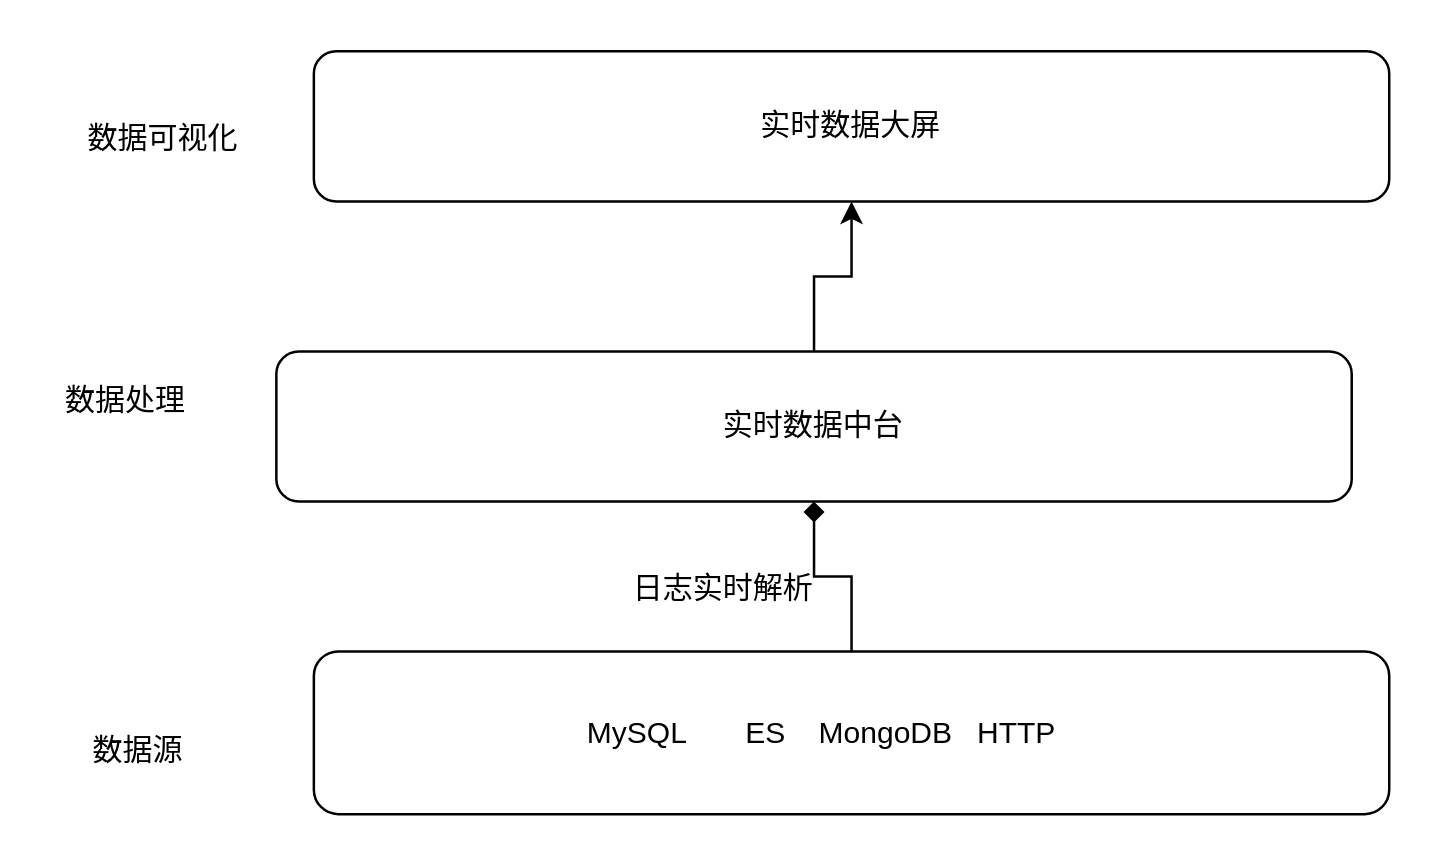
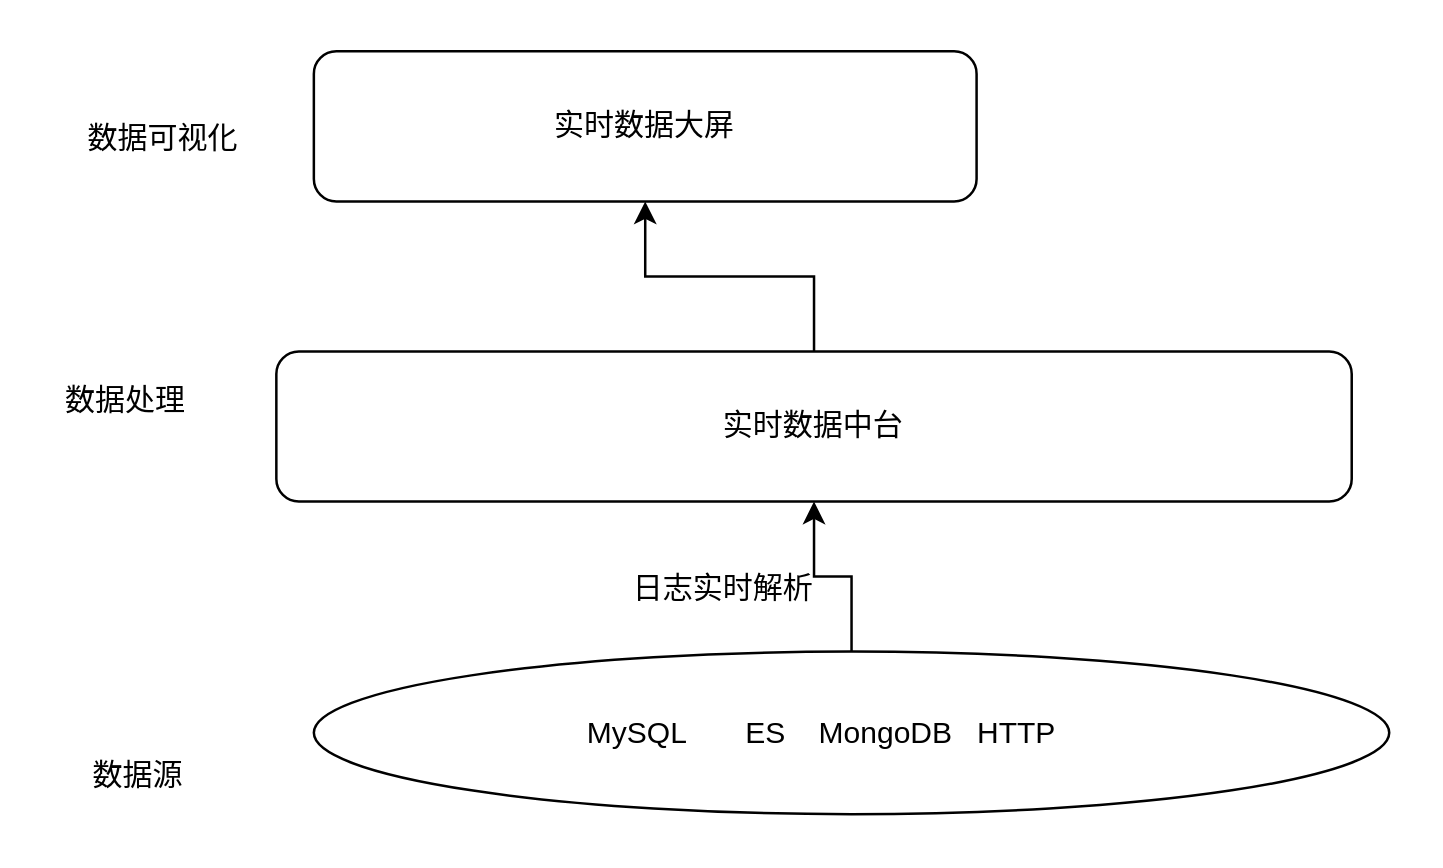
  <mxCell id="0" />
  <mxCell id="1" parent="0" />
- <mxCell id="2" value="实时数据大屏" style="rounded=1;whiteSpace=wrap;html=1;" vertex="1" parent="1"><mxGeometry x="125" y="20" width="430" height="60" as="geometry" /></mxCell>
+ <mxCell id="2" value="实时数据大屏" style="rounded=1;whiteSpace=wrap;html=1;" vertex="1" parent="1"><mxGeometry x="125" y="20" width="265" height="60" as="geometry" /></mxCell>
  <mxCell id="3" value="数据可视化" style="text;html=1;strokeColor=none;fillColor=none;align=center;verticalAlign=middle;whiteSpace=wrap;rounded=0;" vertex="1" parent="1"><mxGeometry x="25" y="40" width="80" height="30" as="geometry" /></mxCell>
  <mxCell id="4" value="" style="edgeStyle=orthogonalEdgeStyle;rounded=0;orthogonalLoop=1;jettySize=auto;html=1;" edge="1" parent="1" source="5" target="2"><mxGeometry relative="1" as="geometry" /></mxCell>
  <mxCell id="5" value="实时数据中台" style="rounded=1;whiteSpace=wrap;html=1;" vertex="1" parent="1"><mxGeometry x="110" y="140" width="430" height="60" as="geometry" /></mxCell>
  <mxCell id="6" value="数据处理" style="text;html=1;strokeColor=none;fillColor=none;align=center;verticalAlign=middle;whiteSpace=wrap;rounded=0;" vertex="1" parent="1"><mxGeometry x="20" y="145" width="60" height="30" as="geometry" /></mxCell>
- <mxCell id="7" value="" style="edgeStyle=orthogonalEdgeStyle;rounded=0;orthogonalLoop=1;jettySize=auto;html=1;endArrow=diamond;" edge="1" parent="1" source="8" target="5"><mxGeometry relative="1" as="geometry" /></mxCell>
- <mxCell id="8" value="MySQL&amp;nbsp; &amp;nbsp; &amp;nbsp; &amp;nbsp;ES&amp;nbsp; &amp;nbsp; MongoDB&amp;nbsp; &amp;nbsp;HTTP&amp;nbsp; &amp;nbsp; &amp;nbsp; &amp;nbsp;" style="rounded=1;whiteSpace=wrap;html=1;" vertex="1" parent="1"><mxGeometry x="125" y="260" width="430" height="65" as="geometry" /></mxCell>
- <mxCell id="9" value="数据源" style="text;html=1;strokeColor=none;fillColor=none;align=center;verticalAlign=middle;whiteSpace=wrap;rounded=0;" vertex="1" parent="1"><mxGeometry x="25" y="285" width="60" height="30" as="geometry" /></mxCell>
+ <mxCell id="7" value="" style="edgeStyle=orthogonalEdgeStyle;rounded=0;orthogonalLoop=1;jettySize=auto;html=1;" edge="1" parent="1" source="8" target="5"><mxGeometry relative="1" as="geometry" /></mxCell>
+ <mxCell id="8" value="MySQL&amp;nbsp; &amp;nbsp; &amp;nbsp; &amp;nbsp;ES&amp;nbsp; &amp;nbsp; MongoDB&amp;nbsp; &amp;nbsp;HTTP&amp;nbsp; &amp;nbsp; &amp;nbsp; &amp;nbsp;" style="ellipse;whiteSpace=wrap;html=1;" vertex="1" parent="1"><mxGeometry x="125" y="260" width="430" height="65" as="geometry" /></mxCell>
+ <mxCell id="9" value="数据源" style="text;html=1;strokeColor=none;fillColor=none;align=center;verticalAlign=middle;whiteSpace=wrap;rounded=0;" vertex="1" parent="1"><mxGeometry x="25" y="295" width="60" height="30" as="geometry" /></mxCell>
  <mxCell id="10" value="日志实时解析" style="text;html=1;strokeColor=none;fillColor=none;align=center;verticalAlign=middle;whiteSpace=wrap;rounded=0;" vertex="1" parent="1"><mxGeometry x="239" y="220" width="100" height="30" as="geometry" /></mxCell>
